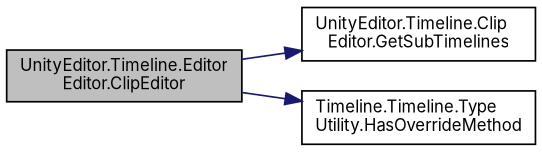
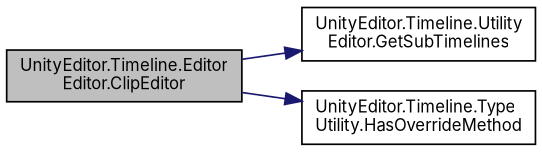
  digraph {
    fontname=Inter
    rankdir=LR
    node [color=black fillcolor=white fontname=Inter fontsize=10 shape=record style=filled]
    edge [color=midnightblue fontname=Inter fontsize=10 labelfontname=Helvetica labelfontsize=10 style=solid]
    n1 [fillcolor=grey75 fontcolor=black height=0.2 label="UnityEditor.Timeline.Editor\lEditor.ClipEditor" width=0.4]
-   n2 [height=0.2 label="UnityEditor.Timeline.Clip\lEditor.GetSubTimelines" width=0.4]
-   n3 [height=0.2 label="Timeline.Timeline.Type\lUtility.HasOverrideMethod" width=0.4]
+   n2 [height=0.2 label="UnityEditor.Timeline.Utility\lEditor.GetSubTimelines" width=0.4]
+   n3 [height=0.2 label="UnityEditor.Timeline.Type\lUtility.HasOverrideMethod" width=0.4]
    n1 -> n2
    n1 -> n3
  }
